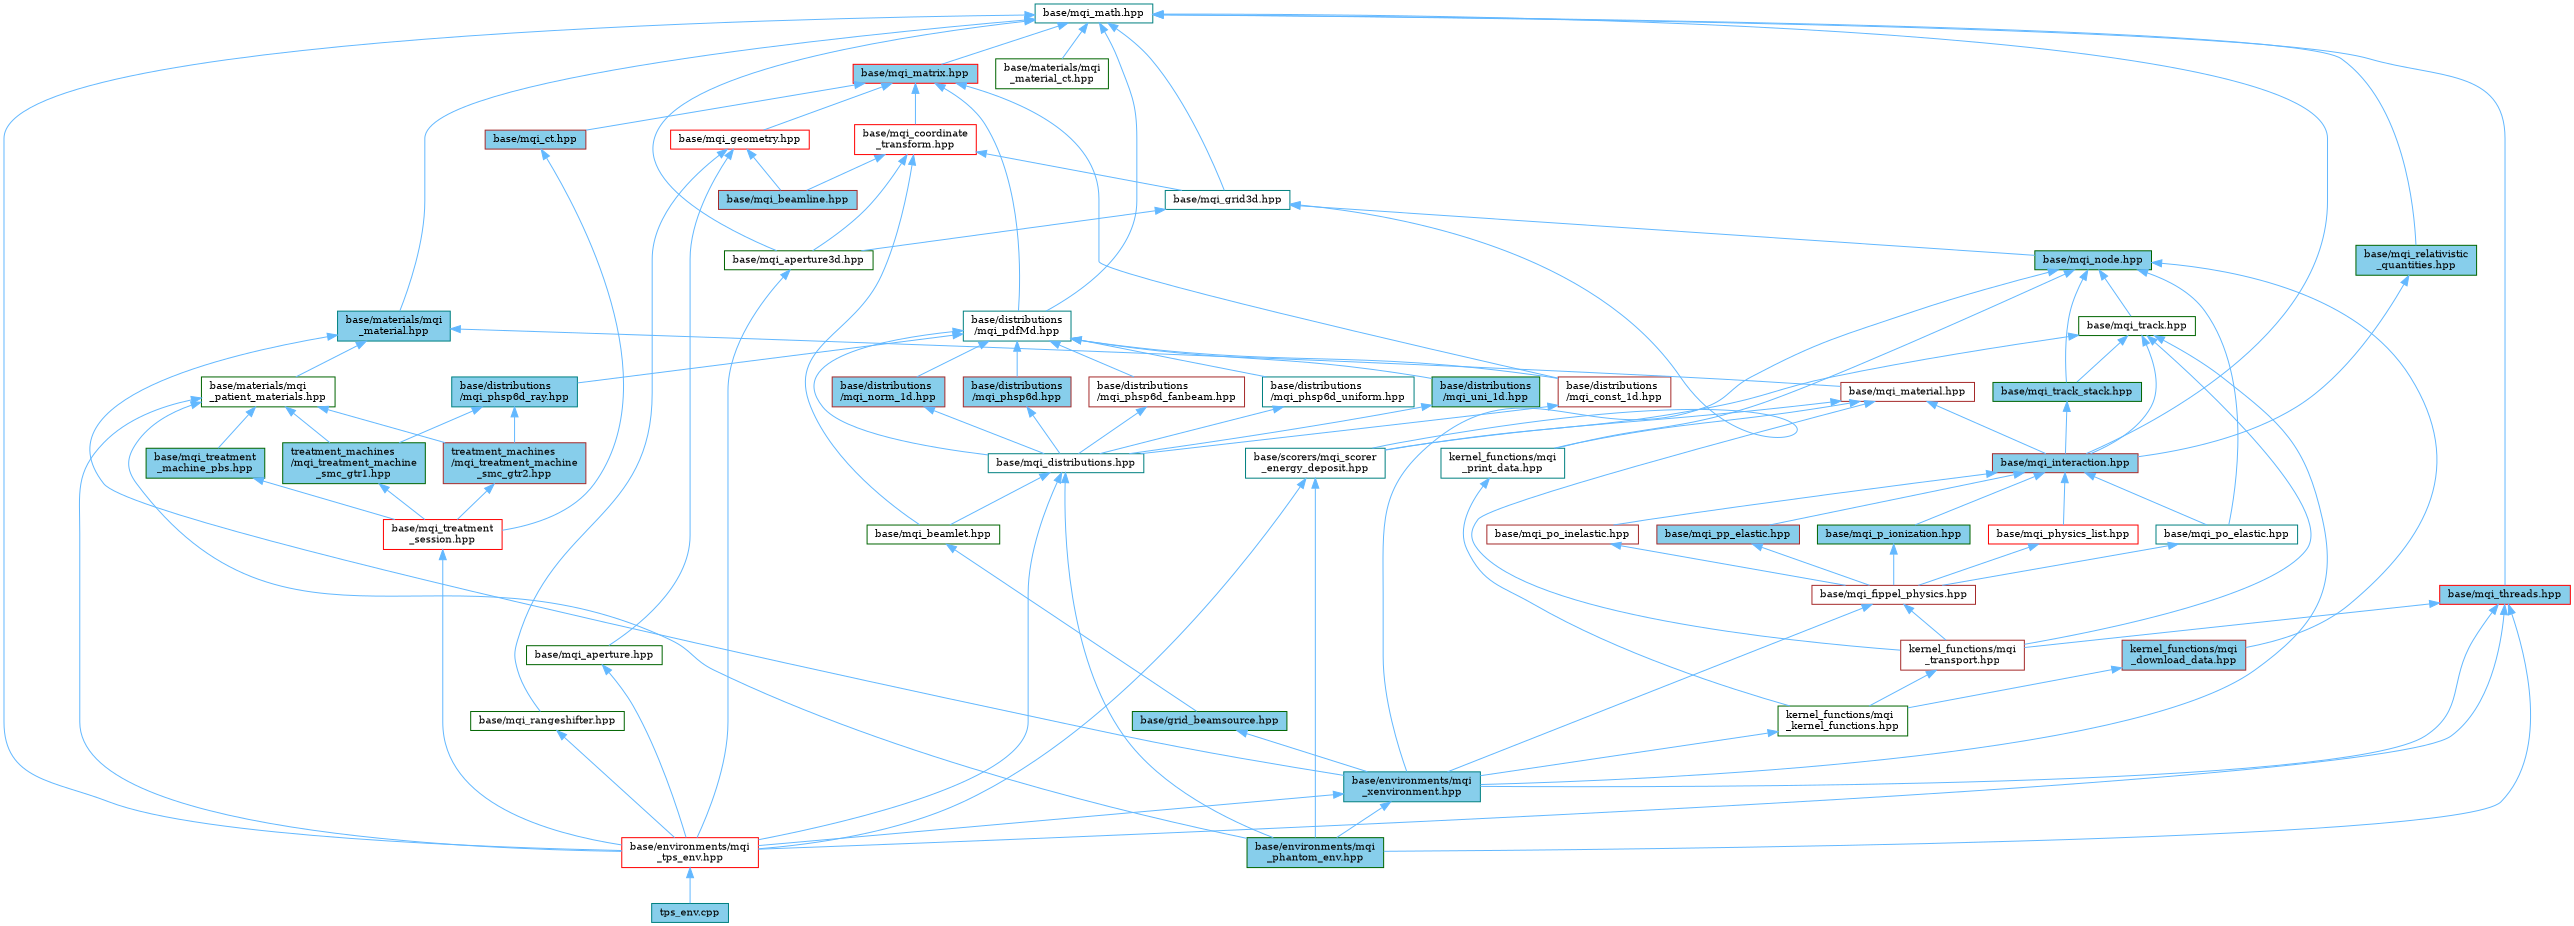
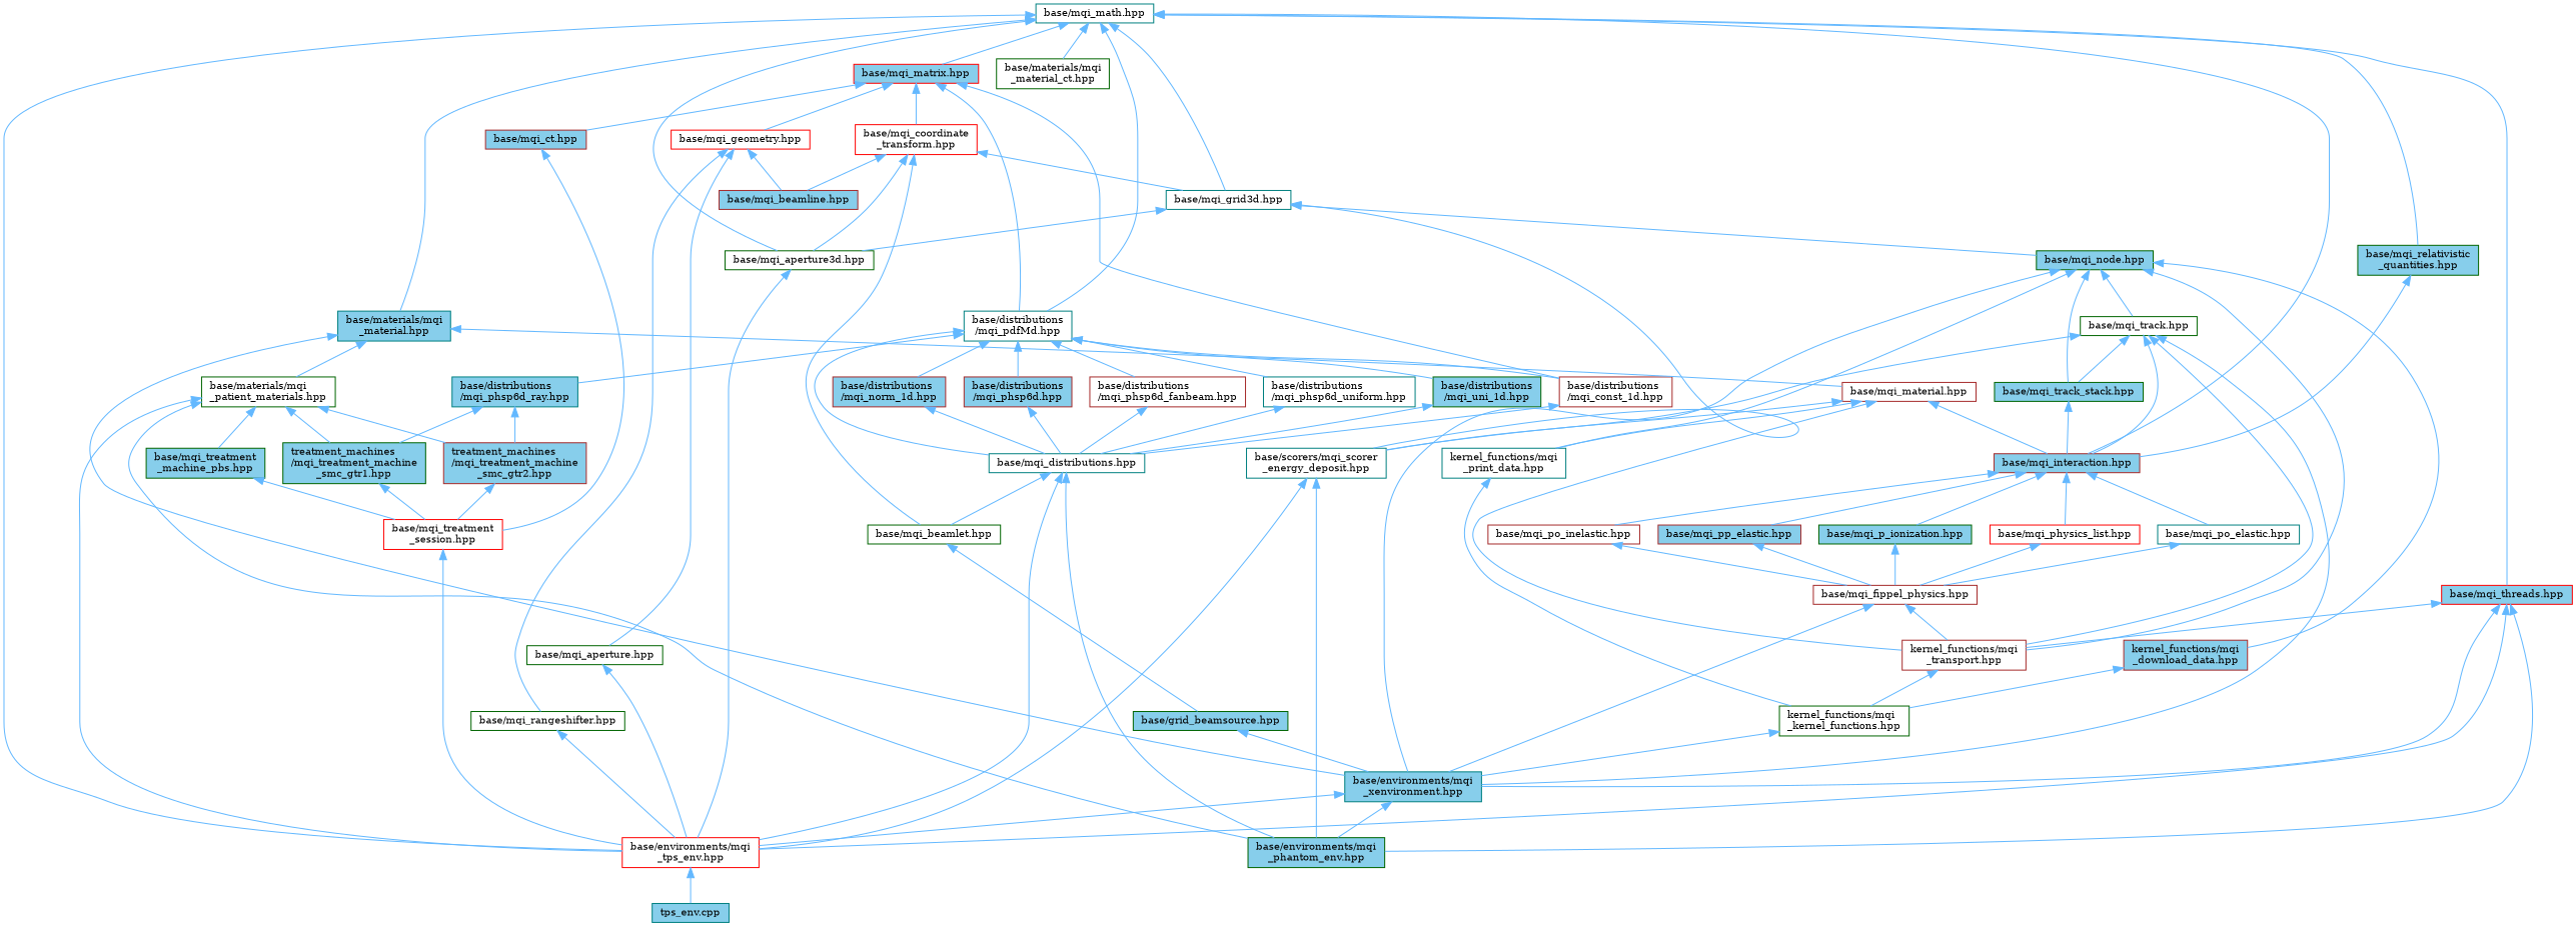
  digraph {
    fontname="DejaVu Serif"
    node [color=darkgreen fillcolor=white fontname="DejaVu Serif" fontsize=10 shape=box style=filled]
    edge [color=steelblue1 dir=back fontname="DejaVu Serif" fontsize=10 labelfontname=Helvetica labelfontsize=10 style=solid]
    n1 [color=teal fontcolor=black height=0.2 label="base/mqi_math.hpp" width=0.4]
    n2 [color=teal height=0.2 label="base/distributions\l/mqi_pdfMd.hpp" width=0.4]
    n3 [color=red height=0.2 label="base/environments/mqi\l_tps_env.hpp" width=0.4]
    n4 [color=teal fillcolor=skyblue height=0.2 label="base/materials/mqi\l_material.hpp" width=0.4]
    n5 [color=brown fillcolor=skyblue height=0.2 label="base/mqi_interaction.hpp" width=0.4]
    n6 [height=0.2 label="base/materials/mqi\l_material_ct.hpp" width=0.4]
    n7 [height=0.2 label="base/mqi_aperture3d.hpp" width=0.4]
    n8 [color=teal height=0.2 label="base/mqi_grid3d.hpp" width=0.4]
    n9 [color=red fillcolor=skyblue height=0.2 label="base/mqi_matrix.hpp" width=0.4]
    n10 [fillcolor=skyblue height=0.2 label="base/mqi_relativistic\l_quantities.hpp" width=0.4]
    n11 [color=red fillcolor=skyblue height=0.2 label="base/mqi_threads.hpp" width=0.4]
    n12 [color=brown height=0.2 label="base/distributions\l/mqi_const_1d.hpp" width=0.4]
    n13 [color=teal height=0.2 label="base/mqi_distributions.hpp" width=0.4]
    n14 [color=brown fillcolor=skyblue height=0.2 label="base/distributions\l/mqi_norm_1d.hpp" width=0.4]
    n15 [color=brown fillcolor=skyblue height=0.2 label="base/distributions\l/mqi_phsp6d.hpp" width=0.4]
    n16 [color=brown height=0.2 label="base/distributions\l/mqi_phsp6d_fanbeam.hpp" width=0.4]
    n17 [color=teal fillcolor=skyblue height=0.2 label="base/distributions\l/mqi_phsp6d_ray.hpp" width=0.4]
    n18 [color=teal height=0.2 label="base/distributions\l/mqi_phsp6d_uniform.hpp" width=0.4]
    n19 [fillcolor=skyblue height=0.2 label="base/distributions\l/mqi_uni_1d.hpp" width=0.4]
    n20 [color=teal fillcolor=skyblue height=0.2 label="tps_env.cpp" width=0.4]
    n21 [color=teal fillcolor=skyblue height=0.2 label="base/environments/mqi\l_xenvironment.hpp" width=0.4]
    n22 [height=0.2 label="base/materials/mqi\l_patient_materials.hpp" width=0.4]
    n23 [color=brown height=0.2 label="base/mqi_material.hpp" width=0.4]
    n24 [fillcolor=skyblue height=0.2 label="base/mqi_p_ionization.hpp" width=0.4]
    n25 [color=red height=0.2 label="base/mqi_physics_list.hpp" width=0.4]
    n26 [color=teal height=0.2 label="base/mqi_po_elastic.hpp" width=0.4]
    n27 [color=brown height=0.2 label="base/mqi_po_inelastic.hpp" width=0.4]
    n28 [color=brown fillcolor=skyblue height=0.2 label="base/mqi_pp_elastic.hpp" width=0.4]
    n29 [color=teal height=0.2 label="base/scorers/mqi_scorer\l_energy_deposit.hpp" width=0.4]
    n30 [fillcolor=skyblue height=0.2 label="base/mqi_node.hpp" width=0.4]
    n31 [color=red height=0.2 label="base/mqi_coordinate\l_transform.hpp" width=0.4]
    n32 [color=brown fillcolor=skyblue height=0.2 label="base/mqi_ct.hpp" width=0.4]
    n33 [color=red height=0.2 label="base/mqi_geometry.hpp" width=0.4]
    n34 [fillcolor=skyblue height=0.2 label="base/environments/mqi\l_phantom_env.hpp" width=0.4]
    n35 [color=brown height=0.2 label="kernel_functions/mqi\l_transport.hpp" width=0.4]
    n36 [height=0.2 label="base/mqi_beamlet.hpp" width=0.4]
    n37 [fillcolor=skyblue height=0.2 label="treatment_machines\l/mqi_treatment_machine\l_smc_gtr1.hpp" width=0.4]
    n38 [color=brown fillcolor=skyblue height=0.2 label="treatment_machines\l/mqi_treatment_machine\l_smc_gtr2.hpp" width=0.4]
    n39 [fillcolor=skyblue height=0.2 label="base/grid_beamsource.hpp" width=0.4]
    n40 [color=red height=0.2 label="base/mqi_treatment\l_session.hpp" width=0.4]
    n41 [fillcolor=skyblue height=0.2 label="base/mqi_treatment\l_machine_pbs.hpp" width=0.4]
    n42 [color=teal height=0.2 label="kernel_functions/mqi\l_print_data.hpp" width=0.4]
    n43 [height=0.2 label="kernel_functions/mqi\l_kernel_functions.hpp" width=0.4]
    n44 [color=brown height=0.2 label="base/mqi_fippel_physics.hpp" width=0.4]
    n45 [height=0.2 label="base/mqi_track.hpp" width=0.4]
    n46 [fillcolor=skyblue height=0.2 label="base/mqi_track_stack.hpp" width=0.4]
    n47 [color=brown fillcolor=skyblue height=0.2 label="kernel_functions/mqi\l_download_data.hpp" width=0.4]
    n48 [color=brown fillcolor=skyblue height=0.2 label="base/mqi_beamline.hpp" width=0.4]
    n49 [height=0.2 label="base/mqi_aperture.hpp" width=0.4]
    n50 [height=0.2 label="base/mqi_rangeshifter.hpp" width=0.4]
    n1 -> n2
    n1 -> n3
    n1 -> n4
    n1 -> n5
    n1 -> n6
    n1 -> n7
    n1 -> n8
    n1 -> n9
    n1 -> n10
    n1 -> n11
    n2 -> n12
    n2 -> n13
    n2 -> n14
    n2 -> n15
    n2 -> n16
    n2 -> n17
    n2 -> n18
    n2 -> n19
    n3 -> n20
    n4 -> n21
    n4 -> n22
    n4 -> n23
    n5 -> n24
    n5 -> n25
    n5 -> n26
    n5 -> n27
    n5 -> n28
    n7 -> n3
    n8 -> n7
    n8 -> n29
    n8 -> n30
    n9 -> n2
    n9 -> n12
    n9 -> n31
    n9 -> n32
    n9 -> n33
    n10 -> n5
    n11 -> n3
    n11 -> n21
    n11 -> n34
    n11 -> n35
    n12 -> n13
    n13 -> n3
    n13 -> n34
    n13 -> n36
    n14 -> n13
    n15 -> n13
    n16 -> n13
    n17 -> n37
    n17 -> n38
    n18 -> n13
    n19 -> n13
    n21 -> n3
    n21 -> n34
    n22 -> n3
    n22 -> n34
    n22 -> n37
    n22 -> n38
    n22 -> n41
    n23 -> n5
    n23 -> n29
    n23 -> n35
    n23 -> n42
    n24 -> n44
    n25 -> n44
    n26 -> n44
    n27 -> n44
    n28 -> n44
    n29 -> n3
    n29 -> n34
    n30 -> n21
-   n30 -> n26
+   n30 -> n35
    n30 -> n42
    n30 -> n45
    n30 -> n46
    n30 -> n47
    n31 -> n7
    n31 -> n8
    n31 -> n36
    n31 -> n48
    n32 -> n40
    n33 -> n48
    n33 -> n49
    n33 -> n50
    n35 -> n43
    n36 -> n39
    n37 -> n40
    n38 -> n40
    n39 -> n21
    n40 -> n3
    n41 -> n40
    n42 -> n43
    n43 -> n21
    n44 -> n21
    n44 -> n35
    n45 -> n5
    n45 -> n21
    n45 -> n29
    n45 -> n35
    n45 -> n46
    n46 -> n5
    n47 -> n43
    n49 -> n3
    n50 -> n3
  }
